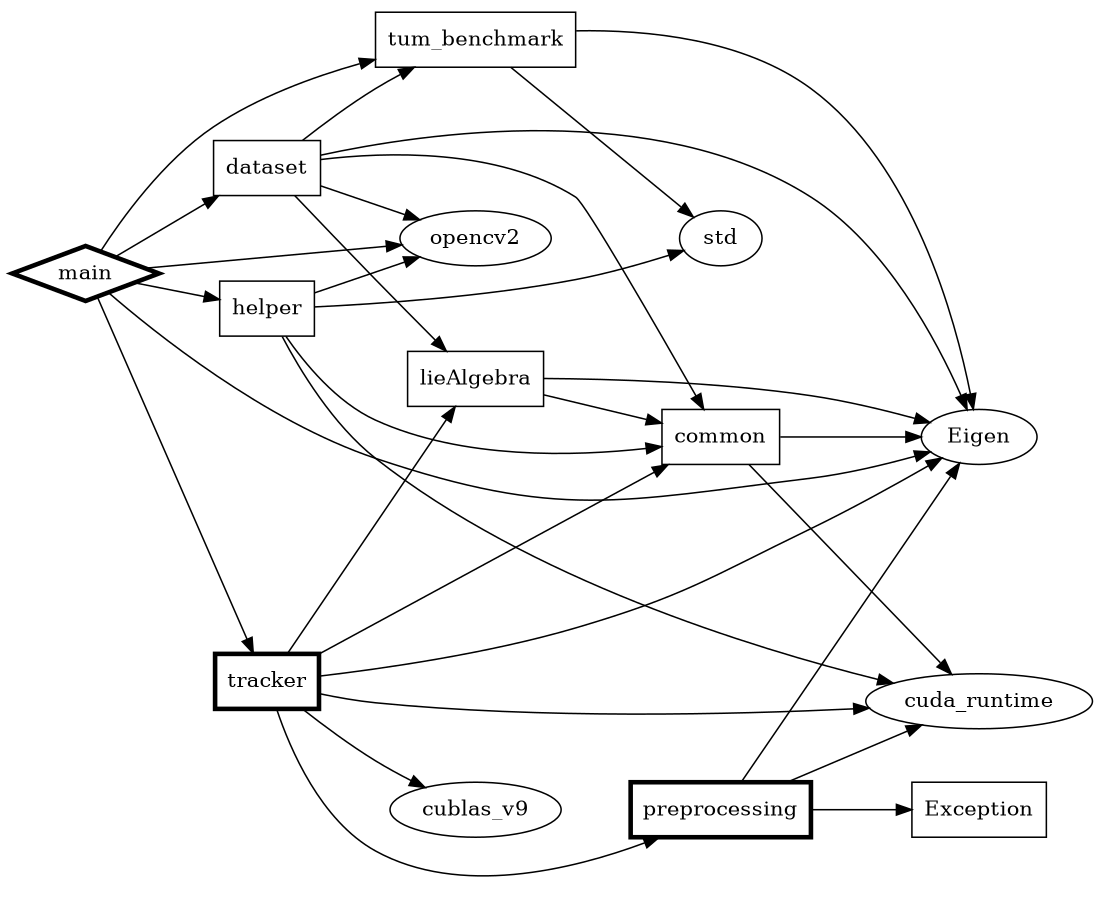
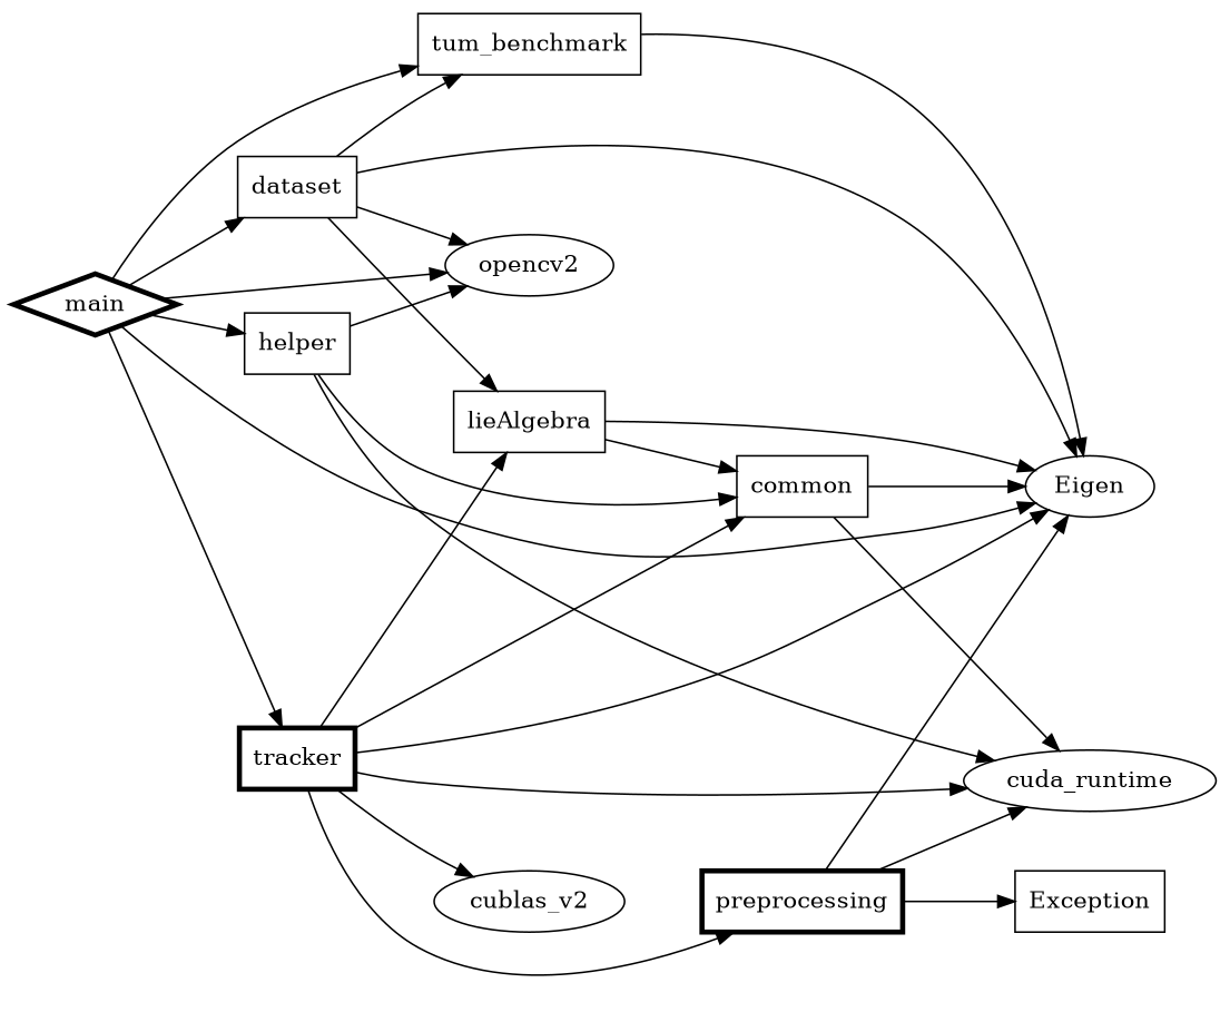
  digraph {
    rankdir=LR
    node [shape=box]
    main [penwidth=3.0 shape=diamond]
    dataset
    helper
    tracker [penwidth=3.0]
    tum_benchmark
    Eigen [shape=""]
    opencv2 [shape=""]
    common
    cuda_runtime [shape=""]
    lieAlgebra
-   std [shape=""]
    preprocessing [penwidth=3.0]
-   cublas_v2 [label=cublas_v9 shape=""]
+   cublas_v2 [shape=""]
    Exception
    main -> dataset
    main -> helper
    main -> tracker
    main -> tum_benchmark
    main -> Eigen
    main -> opencv2
    dataset -> tum_benchmark
    dataset -> Eigen
    dataset -> opencv2
-   dataset -> common
    dataset -> lieAlgebra
    helper -> opencv2
    helper -> common
    helper -> cuda_runtime
-   helper -> std
    tracker -> Eigen
    tracker -> common
    tracker -> cuda_runtime
    tracker -> lieAlgebra
    tracker -> preprocessing
    tracker -> cublas_v2
    tum_benchmark -> Eigen
-   tum_benchmark -> std
    common -> Eigen
    common -> cuda_runtime
    lieAlgebra -> Eigen
    lieAlgebra -> common
    preprocessing -> Eigen
    preprocessing -> cuda_runtime
    preprocessing -> Exception
  }
